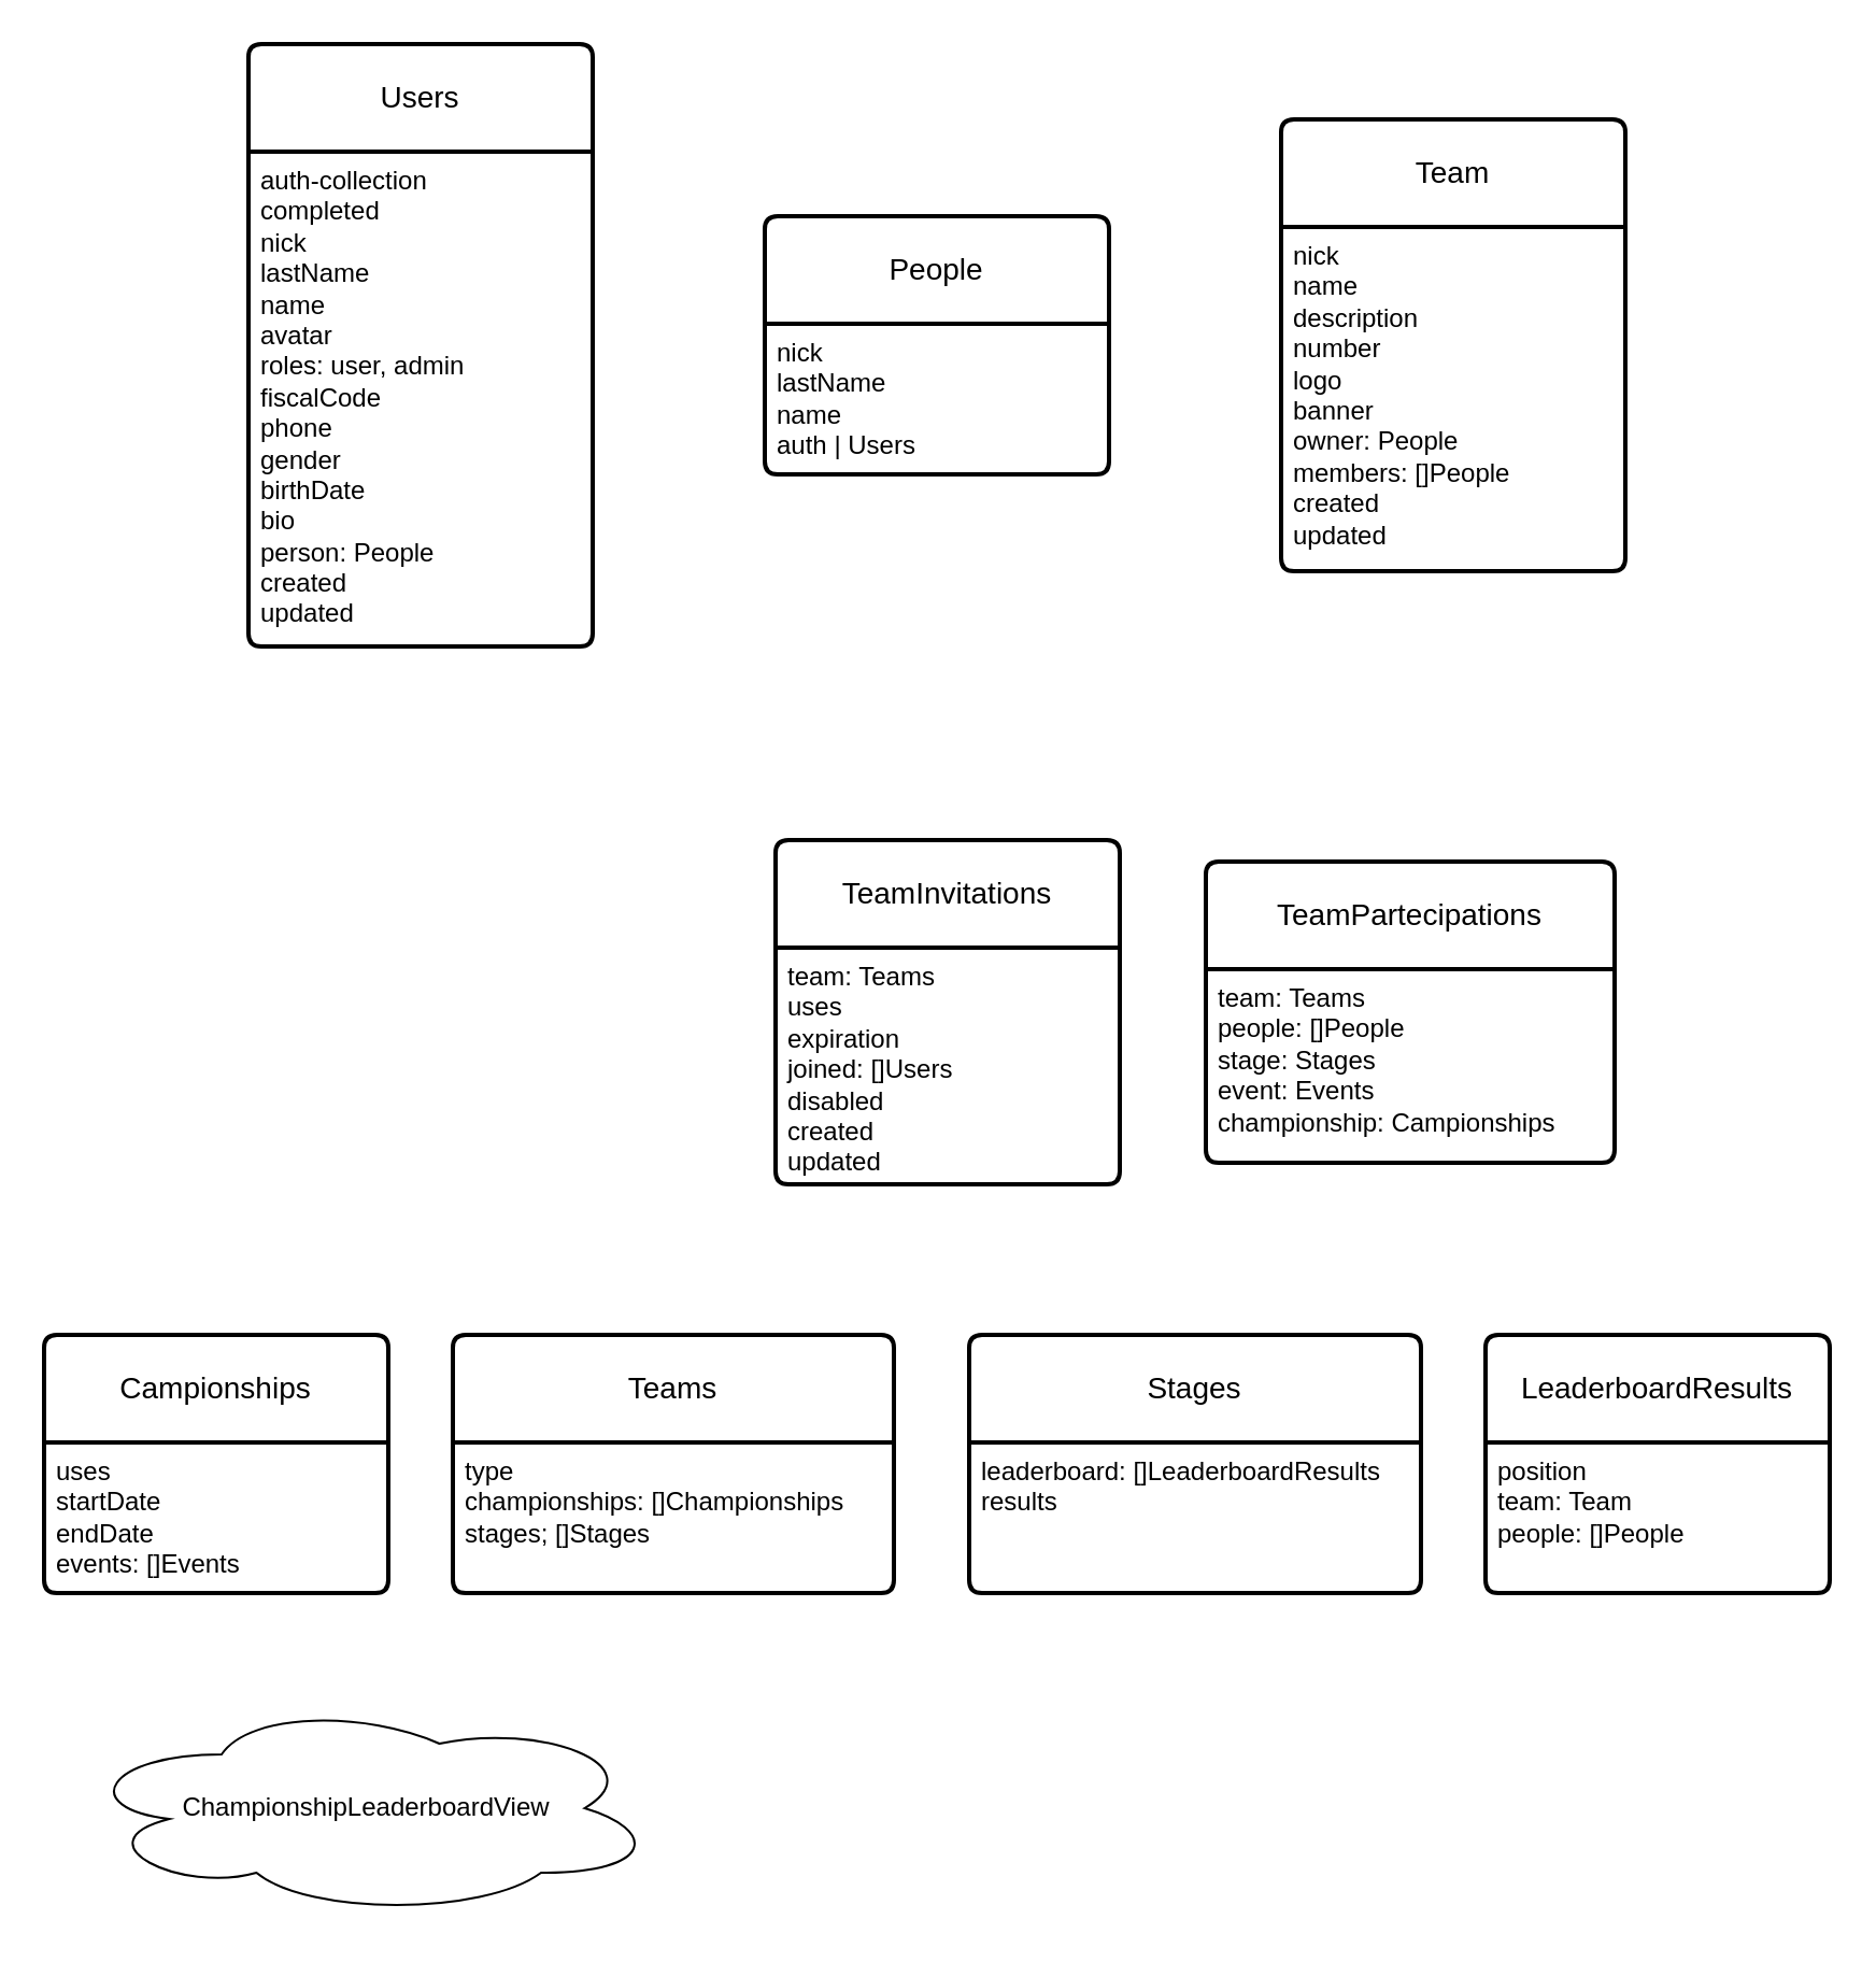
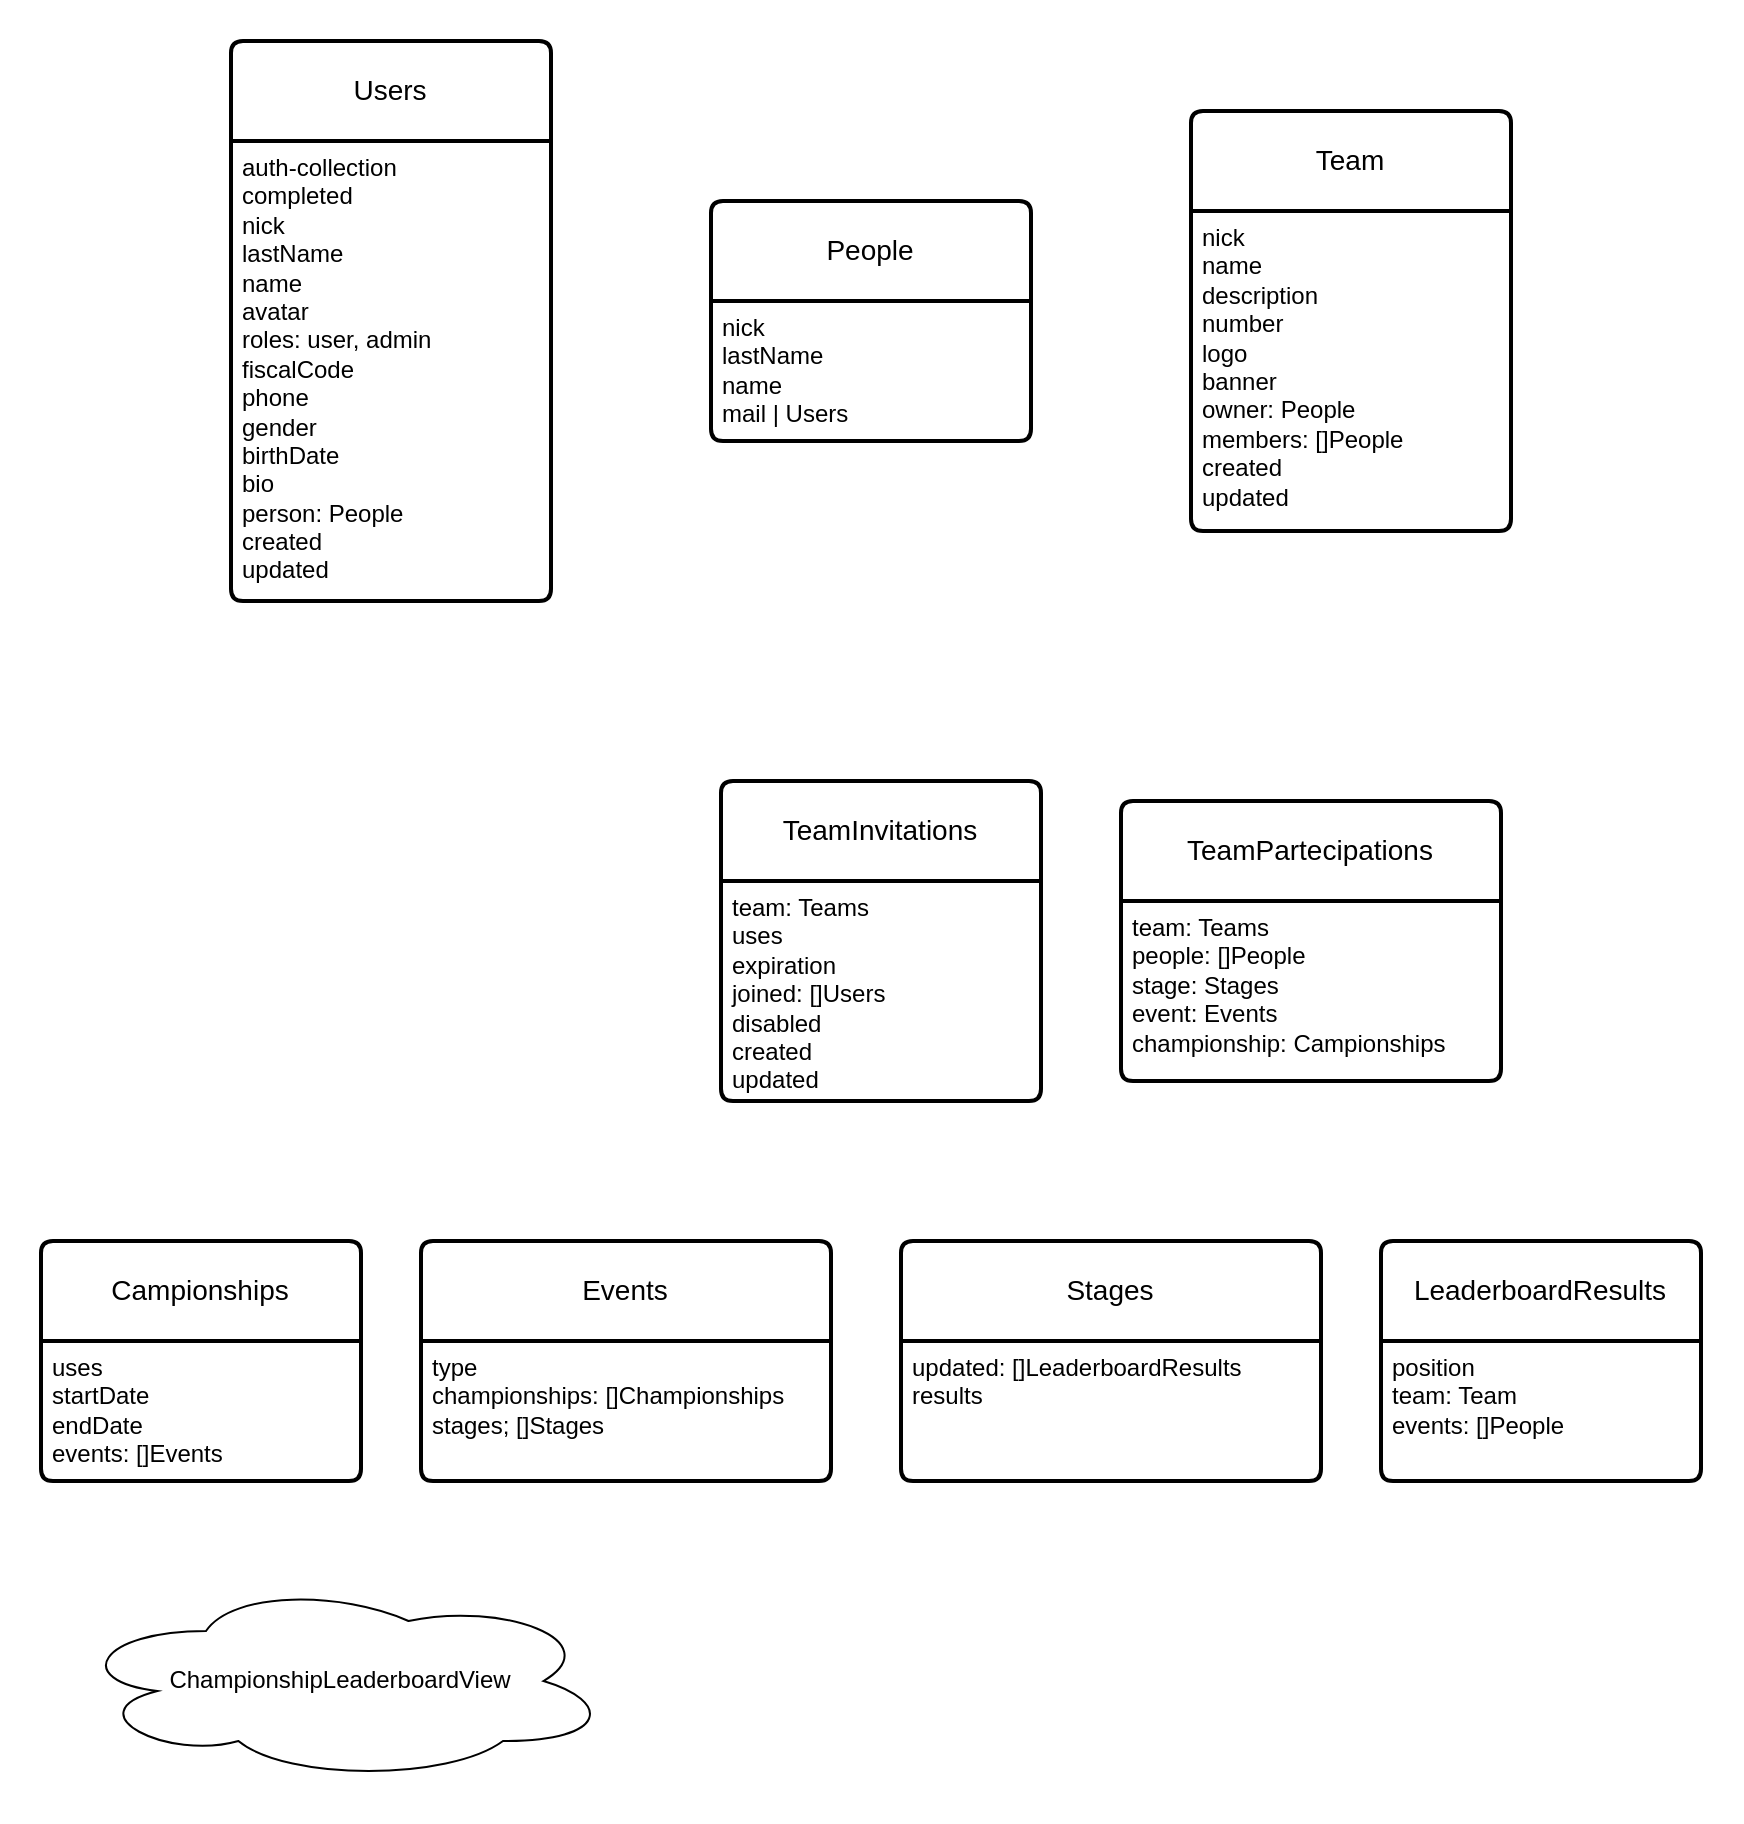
  <mxCell id="0" />
  <mxCell id="1" parent="0" />
  <mxCell id="2" value="Team" style="swimlane;childLayout=stackLayout;horizontal=1;startSize=50;horizontalStack=0;rounded=1;fontSize=14;fontStyle=0;strokeWidth=2;resizeParent=0;resizeLast=1;shadow=0;dashed=0;align=center;arcSize=4;whiteSpace=wrap;html=1;" parent="1" vertex="1"><mxGeometry x="595" y="55" width="160" height="210" as="geometry" /></mxCell>
  <mxCell id="3" value="nick&lt;div&gt;name&lt;/div&gt;&lt;div&gt;description&lt;/div&gt;&lt;div&gt;number&lt;/div&gt;&lt;div&gt;logo&lt;/div&gt;&lt;div&gt;banner&lt;/div&gt;&lt;div&gt;owner: People&lt;/div&gt;&lt;div&gt;members: []People&lt;/div&gt;&lt;div&gt;created&lt;/div&gt;&lt;div&gt;updated&lt;/div&gt;" style="align=left;strokeColor=none;fillColor=none;spacingLeft=4;spacingRight=4;fontSize=12;verticalAlign=top;resizable=0;rotatable=0;part=1;html=1;whiteSpace=wrap;" parent="2" vertex="1"><mxGeometry y="50" width="160" height="160" as="geometry" /></mxCell>
  <mxCell id="4" value="Users" style="swimlane;childLayout=stackLayout;horizontal=1;startSize=50;horizontalStack=0;rounded=1;fontSize=14;fontStyle=0;strokeWidth=2;resizeParent=0;resizeLast=1;shadow=0;dashed=0;align=center;arcSize=4;whiteSpace=wrap;html=1;" parent="1" vertex="1"><mxGeometry x="115" y="20" width="160" height="280" as="geometry" /></mxCell>
  <mxCell id="5" value="auth-collection&lt;div&gt;completed&lt;/div&gt;&lt;div&gt;nick&lt;/div&gt;&lt;div&gt;lastName&lt;/div&gt;&lt;div&gt;name&lt;/div&gt;&lt;div&gt;avatar&lt;/div&gt;&lt;div&gt;roles: user, admin&lt;/div&gt;&lt;div&gt;fiscalCode&lt;/div&gt;&lt;div&gt;phone&lt;/div&gt;&lt;div&gt;gender&lt;/div&gt;&lt;div&gt;birthDate&lt;/div&gt;&lt;div&gt;bio&lt;/div&gt;&lt;div&gt;person: People&lt;/div&gt;&lt;div&gt;created&lt;/div&gt;&lt;div&gt;updated&lt;/div&gt;" style="align=left;strokeColor=none;fillColor=none;spacingLeft=4;spacingRight=4;fontSize=12;verticalAlign=top;resizable=0;rotatable=0;part=1;html=1;whiteSpace=wrap;" parent="4" vertex="1"><mxGeometry y="50" width="160" height="230" as="geometry" /></mxCell>
  <mxCell id="6" value="TeamPartecipations" style="swimlane;childLayout=stackLayout;horizontal=1;startSize=50;horizontalStack=0;rounded=1;fontSize=14;fontStyle=0;strokeWidth=2;resizeParent=0;resizeLast=1;shadow=0;dashed=0;align=center;arcSize=4;whiteSpace=wrap;html=1;" parent="1" vertex="1"><mxGeometry x="560" y="400" width="190" height="140" as="geometry" /></mxCell>
  <mxCell id="7" value="team: Teams&lt;div&gt;people: []People&lt;br&gt;&lt;div&gt;stage: Stages&lt;/div&gt;&lt;div&gt;event: Events&lt;/div&gt;&lt;div&gt;championship: Campionships&lt;/div&gt;&lt;div&gt;&lt;br&gt;&lt;/div&gt;&lt;/div&gt;" style="align=left;strokeColor=none;fillColor=none;spacingLeft=4;spacingRight=4;fontSize=12;verticalAlign=top;resizable=0;rotatable=0;part=1;html=1;whiteSpace=wrap;" parent="6" vertex="1"><mxGeometry y="50" width="190" height="90" as="geometry" /></mxCell>
  <mxCell id="8" value="TeamInvitations" style="swimlane;childLayout=stackLayout;horizontal=1;startSize=50;horizontalStack=0;rounded=1;fontSize=14;fontStyle=0;strokeWidth=2;resizeParent=0;resizeLast=1;shadow=0;dashed=0;align=center;arcSize=4;whiteSpace=wrap;html=1;" parent="1" vertex="1"><mxGeometry x="360" y="390" width="160" height="160" as="geometry" /></mxCell>
  <mxCell id="9" value="team: Teams&lt;div&gt;uses&lt;/div&gt;&lt;div&gt;expiration&lt;/div&gt;&lt;div&gt;joined: []Users&lt;/div&gt;&lt;div&gt;disabled&lt;/div&gt;&lt;div&gt;created&lt;/div&gt;&lt;div&gt;updated&lt;/div&gt;" style="align=left;strokeColor=none;fillColor=none;spacingLeft=4;spacingRight=4;fontSize=12;verticalAlign=top;resizable=0;rotatable=0;part=1;html=1;whiteSpace=wrap;" parent="8" vertex="1"><mxGeometry y="50" width="160" height="110" as="geometry" /></mxCell>
- <mxCell id="10" value="Teams" style="swimlane;childLayout=stackLayout;horizontal=1;startSize=50;horizontalStack=0;rounded=1;fontSize=14;fontStyle=0;strokeWidth=2;resizeParent=0;resizeLast=1;shadow=0;dashed=0;align=center;arcSize=4;whiteSpace=wrap;html=1;" parent="1" vertex="1"><mxGeometry x="210" y="620" width="205" height="120" as="geometry" /></mxCell>
+ <mxCell id="10" value="Events" style="swimlane;childLayout=stackLayout;horizontal=1;startSize=50;horizontalStack=0;rounded=1;fontSize=14;fontStyle=0;strokeWidth=2;resizeParent=0;resizeLast=1;shadow=0;dashed=0;align=center;arcSize=4;whiteSpace=wrap;html=1;" parent="1" vertex="1"><mxGeometry x="210" y="620" width="205" height="120" as="geometry" /></mxCell>
  <mxCell id="11" value="type&lt;div&gt;championships: []Championships&lt;br&gt;&lt;div&gt;stages; []Stages&lt;/div&gt;&lt;/div&gt;" style="align=left;strokeColor=none;fillColor=none;spacingLeft=4;spacingRight=4;fontSize=12;verticalAlign=top;resizable=0;rotatable=0;part=1;html=1;whiteSpace=wrap;" parent="10" vertex="1"><mxGeometry y="50" width="205" height="70" as="geometry" /></mxCell>
  <mxCell id="12" value="Stages" style="swimlane;childLayout=stackLayout;horizontal=1;startSize=50;horizontalStack=0;rounded=1;fontSize=14;fontStyle=0;strokeWidth=2;resizeParent=0;resizeLast=1;shadow=0;dashed=0;align=center;arcSize=4;whiteSpace=wrap;html=1;" parent="1" vertex="1"><mxGeometry x="450" y="620" width="210" height="120" as="geometry" /></mxCell>
- <mxCell id="13" value="leaderboard: []LeaderboardResults&lt;div&gt;&lt;div&gt;results&lt;/div&gt;&lt;/div&gt;" style="align=left;strokeColor=none;fillColor=none;spacingLeft=4;spacingRight=4;fontSize=12;verticalAlign=top;resizable=0;rotatable=0;part=1;html=1;whiteSpace=wrap;" parent="12" vertex="1"><mxGeometry y="50" width="210" height="70" as="geometry" /></mxCell>
+ <mxCell id="13" value="updated: []LeaderboardResults&lt;div&gt;&lt;div&gt;results&lt;/div&gt;&lt;/div&gt;" style="align=left;strokeColor=none;fillColor=none;spacingLeft=4;spacingRight=4;fontSize=12;verticalAlign=top;resizable=0;rotatable=0;part=1;html=1;whiteSpace=wrap;" parent="12" vertex="1"><mxGeometry y="50" width="210" height="70" as="geometry" /></mxCell>
  <mxCell id="14" value="Campionships" style="swimlane;childLayout=stackLayout;horizontal=1;startSize=50;horizontalStack=0;rounded=1;fontSize=14;fontStyle=0;strokeWidth=2;resizeParent=0;resizeLast=1;shadow=0;dashed=0;align=center;arcSize=4;whiteSpace=wrap;html=1;" parent="1" vertex="1"><mxGeometry x="20" y="620" width="160" height="120" as="geometry" /></mxCell>
  <mxCell id="15" value="&lt;div&gt;uses&lt;/div&gt;&lt;div&gt;startDate&lt;/div&gt;&lt;div&gt;endDate&lt;/div&gt;&lt;div&gt;events: []Events&lt;/div&gt;" style="align=left;strokeColor=none;fillColor=none;spacingLeft=4;spacingRight=4;fontSize=12;verticalAlign=top;resizable=0;rotatable=0;part=1;html=1;whiteSpace=wrap;" parent="14" vertex="1"><mxGeometry y="50" width="160" height="70" as="geometry" /></mxCell>
  <mxCell id="16" value="ChampionshipLeaderboardView" style="ellipse;shape=cloud;whiteSpace=wrap;html=1;align=center;" parent="1" vertex="1"><mxGeometry x="35" y="790" width="270" height="100" as="geometry" /></mxCell>
  <mxCell id="17" value="LeaderboardResults" style="swimlane;childLayout=stackLayout;horizontal=1;startSize=50;horizontalStack=0;rounded=1;fontSize=14;fontStyle=0;strokeWidth=2;resizeParent=0;resizeLast=1;shadow=0;dashed=0;align=center;arcSize=4;whiteSpace=wrap;html=1;" parent="1" vertex="1"><mxGeometry x="690" y="620" width="160" height="120" as="geometry" /></mxCell>
- <mxCell id="18" value="position&lt;div&gt;team: Team&lt;/div&gt;&lt;div&gt;people: []People&lt;/div&gt;" style="align=left;strokeColor=none;fillColor=none;spacingLeft=4;spacingRight=4;fontSize=12;verticalAlign=top;resizable=0;rotatable=0;part=1;html=1;whiteSpace=wrap;" parent="17" vertex="1"><mxGeometry y="50" width="160" height="70" as="geometry" /></mxCell>
+ <mxCell id="18" value="position&lt;div&gt;team: Team&lt;/div&gt;&lt;div&gt;events: []People&lt;/div&gt;" style="align=left;strokeColor=none;fillColor=none;spacingLeft=4;spacingRight=4;fontSize=12;verticalAlign=top;resizable=0;rotatable=0;part=1;html=1;whiteSpace=wrap;" parent="17" vertex="1"><mxGeometry y="50" width="160" height="70" as="geometry" /></mxCell>
  <mxCell id="19" value="People" style="swimlane;childLayout=stackLayout;horizontal=1;startSize=50;horizontalStack=0;rounded=1;fontSize=14;fontStyle=0;strokeWidth=2;resizeParent=0;resizeLast=1;shadow=0;dashed=0;align=center;arcSize=4;whiteSpace=wrap;html=1;" vertex="1" parent="1"><mxGeometry x="355" y="100" width="160" height="120" as="geometry" /></mxCell>
- <mxCell id="20" value="nick&lt;br&gt;lastName&lt;div&gt;name&lt;/div&gt;&lt;div&gt;auth | Users&lt;/div&gt;" style="align=left;strokeColor=none;fillColor=none;spacingLeft=4;spacingRight=4;fontSize=12;verticalAlign=top;resizable=0;rotatable=0;part=1;html=1;whiteSpace=wrap;" vertex="1" parent="19"><mxGeometry y="50" width="160" height="70" as="geometry" /></mxCell>
+ <mxCell id="20" value="nick&lt;br&gt;lastName&lt;div&gt;name&lt;/div&gt;&lt;div&gt;mail | Users&lt;/div&gt;" style="align=left;strokeColor=none;fillColor=none;spacingLeft=4;spacingRight=4;fontSize=12;verticalAlign=top;resizable=0;rotatable=0;part=1;html=1;whiteSpace=wrap;" vertex="1" parent="19"><mxGeometry y="50" width="160" height="70" as="geometry" /></mxCell>
